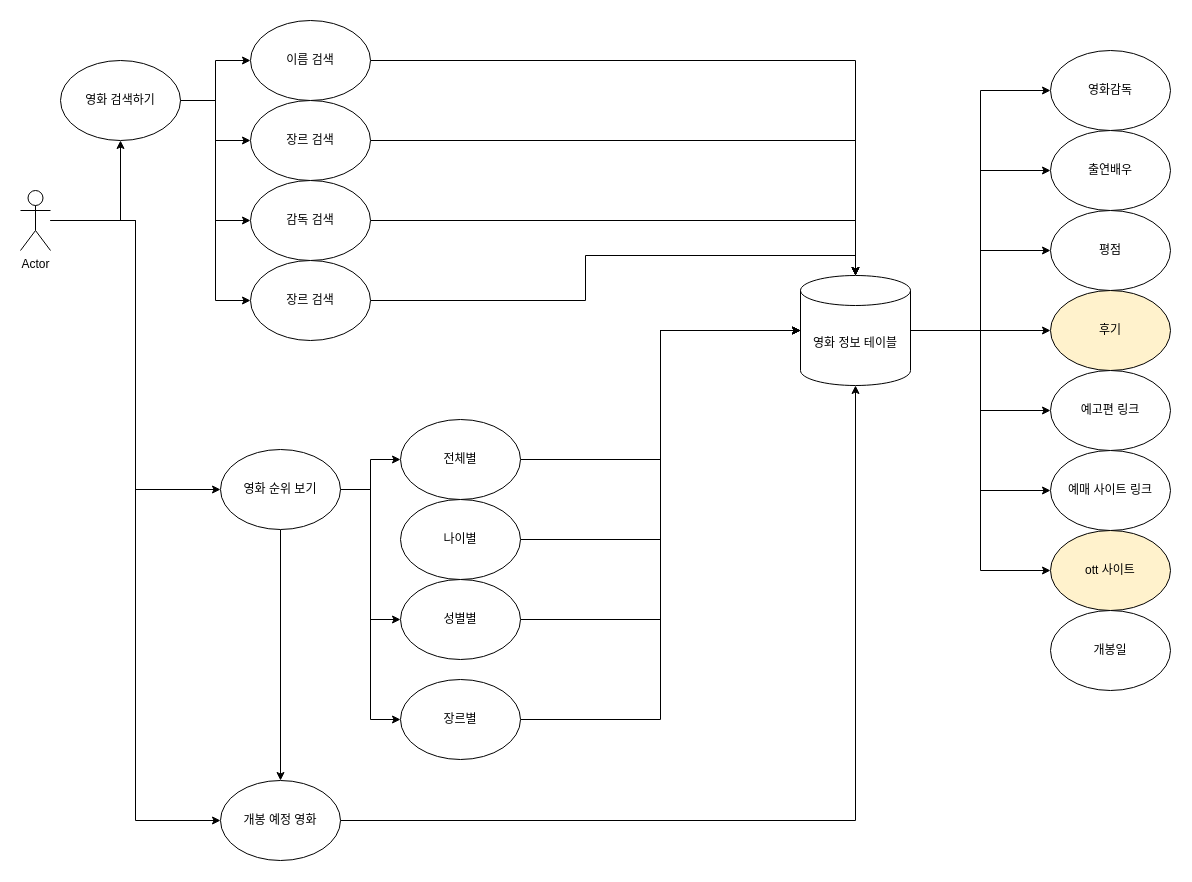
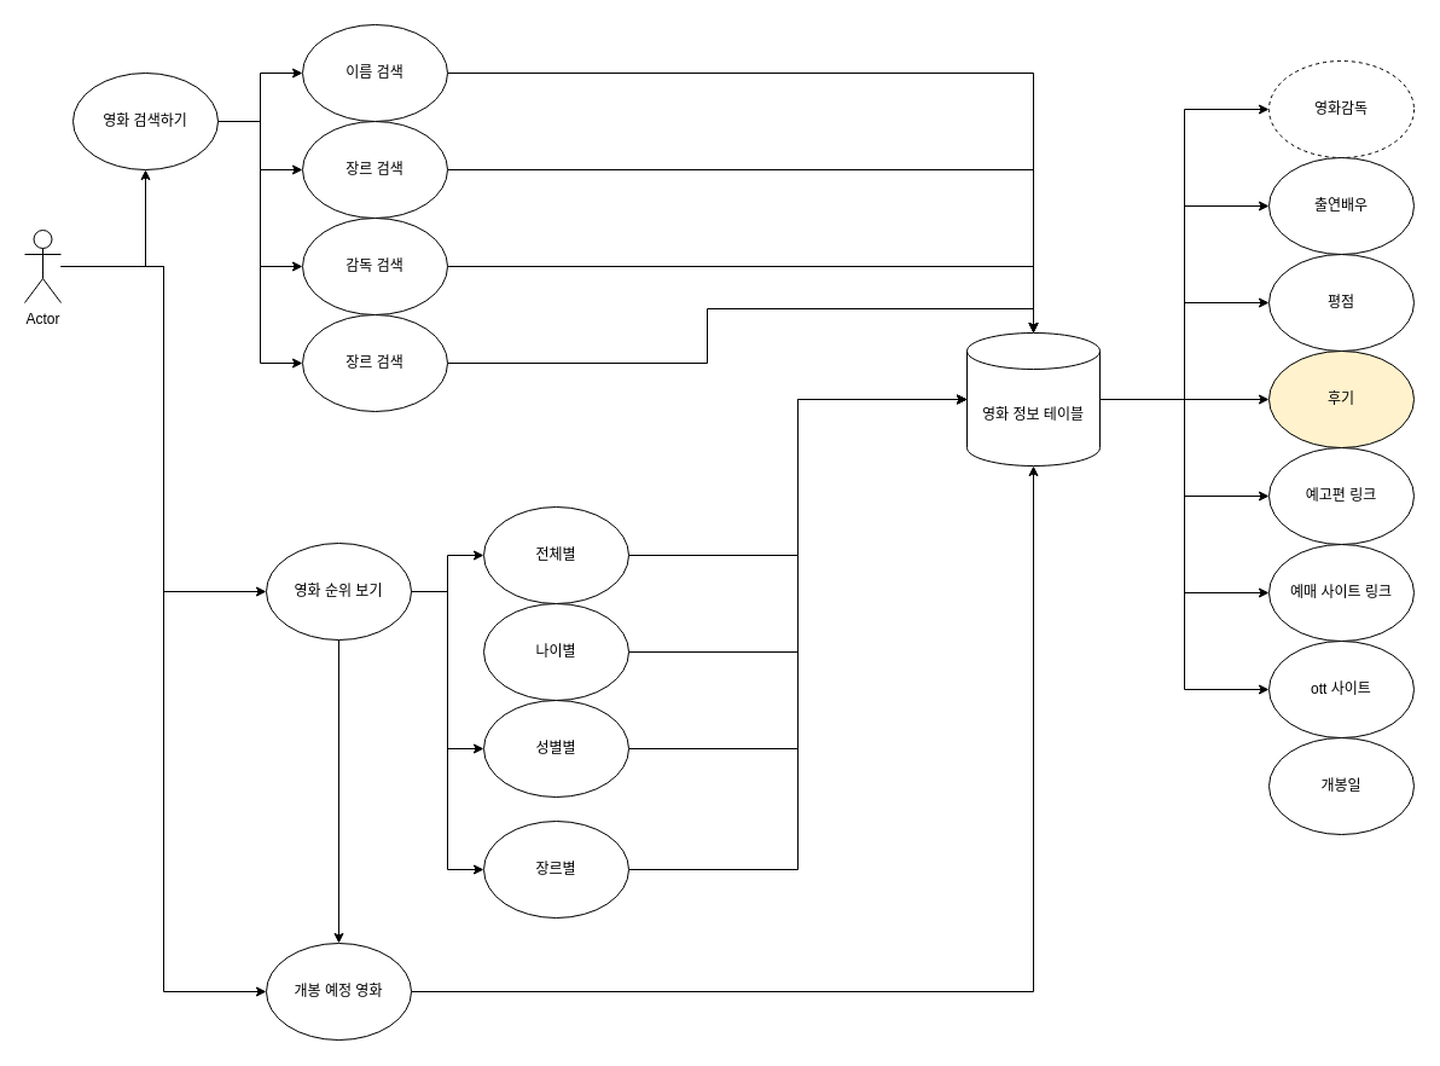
  <mxCell id="0" />
  <mxCell id="1" parent="0" />
  <mxCell id="2" style="edgeStyle=orthogonalEdgeStyle;rounded=0;orthogonalLoop=1;jettySize=auto;html=1;" edge="1" parent="1" source="5" target="10"><mxGeometry relative="1" as="geometry" /></mxCell>
  <mxCell id="3" style="edgeStyle=orthogonalEdgeStyle;rounded=0;orthogonalLoop=1;jettySize=auto;html=1;entryX=0;entryY=0.5;entryDx=0;entryDy=0;" edge="1" parent="1" source="5" target="15"><mxGeometry relative="1" as="geometry" /></mxCell>
  <mxCell id="4" style="edgeStyle=orthogonalEdgeStyle;rounded=0;orthogonalLoop=1;jettySize=auto;html=1;entryX=0;entryY=0.5;entryDx=0;entryDy=0;" edge="1" parent="1" source="5" target="33"><mxGeometry relative="1" as="geometry" /></mxCell>
  <mxCell id="5" value="Actor" style="shape=umlActor;verticalLabelPosition=bottom;verticalAlign=top;html=1;outlineConnect=0;" vertex="1" parent="1"><mxGeometry x="20" y="190" width="30" height="60" as="geometry" /></mxCell>
  <mxCell id="6" style="edgeStyle=orthogonalEdgeStyle;rounded=0;orthogonalLoop=1;jettySize=auto;html=1;entryX=0;entryY=0.5;entryDx=0;entryDy=0;" edge="1" parent="1" source="10" target="35"><mxGeometry relative="1" as="geometry" /></mxCell>
  <mxCell id="7" style="edgeStyle=orthogonalEdgeStyle;rounded=0;orthogonalLoop=1;jettySize=auto;html=1;entryX=0;entryY=0.5;entryDx=0;entryDy=0;" edge="1" parent="1" source="10" target="39"><mxGeometry relative="1" as="geometry" /></mxCell>
  <mxCell id="8" style="edgeStyle=orthogonalEdgeStyle;rounded=0;orthogonalLoop=1;jettySize=auto;html=1;entryX=0;entryY=0.5;entryDx=0;entryDy=0;" edge="1" parent="1" source="10" target="41"><mxGeometry relative="1" as="geometry" /></mxCell>
  <mxCell id="9" style="edgeStyle=orthogonalEdgeStyle;rounded=0;orthogonalLoop=1;jettySize=auto;html=1;entryX=0;entryY=0.5;entryDx=0;entryDy=0;" edge="1" parent="1" source="10" target="37"><mxGeometry relative="1" as="geometry" /></mxCell>
  <mxCell id="10" value="영화 검색하기" style="ellipse;whiteSpace=wrap;html=1;" vertex="1" parent="1"><mxGeometry x="60" y="60" width="120" height="80" as="geometry" /></mxCell>
  <mxCell id="11" style="edgeStyle=orthogonalEdgeStyle;rounded=0;orthogonalLoop=1;jettySize=auto;html=1;entryX=0;entryY=0.5;entryDx=0;entryDy=0;" edge="1" parent="1" source="15" target="43"><mxGeometry relative="1" as="geometry" /></mxCell>
  <mxCell id="12" style="edgeStyle=orthogonalEdgeStyle;rounded=0;orthogonalLoop=1;jettySize=auto;html=1;" edge="1" parent="1" source="15" target="33"><mxGeometry relative="1" as="geometry" /></mxCell>
  <mxCell id="13" style="edgeStyle=orthogonalEdgeStyle;rounded=0;orthogonalLoop=1;jettySize=auto;html=1;entryX=0;entryY=0.5;entryDx=0;entryDy=0;" edge="1" parent="1" source="15" target="49"><mxGeometry relative="1" as="geometry" /></mxCell>
  <mxCell id="14" style="edgeStyle=orthogonalEdgeStyle;rounded=0;orthogonalLoop=1;jettySize=auto;html=1;entryX=0;entryY=0.5;entryDx=0;entryDy=0;" edge="1" parent="1" source="15" target="45"><mxGeometry relative="1" as="geometry" /></mxCell>
  <mxCell id="15" value="영화 순위 보기" style="ellipse;whiteSpace=wrap;html=1;" vertex="1" parent="1"><mxGeometry x="220" y="449" width="120" height="80" as="geometry" /></mxCell>
  <mxCell id="16" style="edgeStyle=orthogonalEdgeStyle;rounded=0;orthogonalLoop=1;jettySize=auto;html=1;entryX=0;entryY=0.5;entryDx=0;entryDy=0;" edge="1" parent="1" source="23" target="24"><mxGeometry relative="1" as="geometry" /></mxCell>
  <mxCell id="17" style="edgeStyle=orthogonalEdgeStyle;rounded=0;orthogonalLoop=1;jettySize=auto;html=1;entryX=0;entryY=0.5;entryDx=0;entryDy=0;" edge="1" parent="1" source="23" target="25"><mxGeometry relative="1" as="geometry" /></mxCell>
  <mxCell id="18" style="edgeStyle=orthogonalEdgeStyle;rounded=0;orthogonalLoop=1;jettySize=auto;html=1;entryX=0;entryY=0.5;entryDx=0;entryDy=0;" edge="1" parent="1" source="23" target="26"><mxGeometry relative="1" as="geometry" /></mxCell>
  <mxCell id="19" style="edgeStyle=orthogonalEdgeStyle;rounded=0;orthogonalLoop=1;jettySize=auto;html=1;entryX=0;entryY=0.5;entryDx=0;entryDy=0;" edge="1" parent="1" source="23" target="27"><mxGeometry relative="1" as="geometry" /></mxCell>
  <mxCell id="20" style="edgeStyle=orthogonalEdgeStyle;rounded=0;orthogonalLoop=1;jettySize=auto;html=1;entryX=0;entryY=0.5;entryDx=0;entryDy=0;" edge="1" parent="1" source="23" target="29"><mxGeometry relative="1" as="geometry" /></mxCell>
  <mxCell id="21" style="edgeStyle=orthogonalEdgeStyle;rounded=0;orthogonalLoop=1;jettySize=auto;html=1;entryX=0;entryY=0.5;entryDx=0;entryDy=0;" edge="1" parent="1" source="23" target="28"><mxGeometry relative="1" as="geometry" /></mxCell>
  <mxCell id="22" style="edgeStyle=orthogonalEdgeStyle;rounded=0;orthogonalLoop=1;jettySize=auto;html=1;entryX=0;entryY=0.5;entryDx=0;entryDy=0;" edge="1" parent="1" source="23" target="30"><mxGeometry relative="1" as="geometry" /></mxCell>
  <mxCell id="23" value="영화 정보 테이블" style="shape=cylinder3;whiteSpace=wrap;html=1;boundedLbl=1;backgroundOutline=1;size=15;" vertex="1" parent="1"><mxGeometry x="800" y="275" width="110" height="110" as="geometry" /></mxCell>
- <mxCell id="24" value="영화감독" style="ellipse;whiteSpace=wrap;html=1;" vertex="1" parent="1"><mxGeometry x="1050" y="50" width="120" height="80" as="geometry" /></mxCell>
+ <mxCell id="24" value="영화감독" style="ellipse;whiteSpace=wrap;html=1;dashed=1;" vertex="1" parent="1"><mxGeometry x="1050" y="50" width="120" height="80" as="geometry" /></mxCell>
  <mxCell id="25" value="출연배우" style="ellipse;whiteSpace=wrap;html=1;" vertex="1" parent="1"><mxGeometry x="1050" y="130" width="120" height="80" as="geometry" /></mxCell>
  <mxCell id="26" value="평점" style="ellipse;whiteSpace=wrap;html=1;" vertex="1" parent="1"><mxGeometry x="1050" y="210" width="120" height="80" as="geometry" /></mxCell>
  <mxCell id="27" value="후기" style="ellipse;whiteSpace=wrap;html=1;fillColor=#fff2cc;" vertex="1" parent="1"><mxGeometry x="1050" y="290" width="120" height="80" as="geometry" /></mxCell>
  <mxCell id="28" value="예매 사이트 링크" style="ellipse;whiteSpace=wrap;html=1;" vertex="1" parent="1"><mxGeometry x="1050" y="450" width="120" height="80" as="geometry" /></mxCell>
  <mxCell id="29" value="예고편 링크" style="ellipse;whiteSpace=wrap;html=1;" vertex="1" parent="1"><mxGeometry x="1050" y="370" width="120" height="80" as="geometry" /></mxCell>
- <mxCell id="30" value="ott 사이트" style="ellipse;whiteSpace=wrap;html=1;fillColor=#fff2cc;" vertex="1" parent="1"><mxGeometry x="1050" y="530" width="120" height="80" as="geometry" /></mxCell>
+ <mxCell id="30" value="ott 사이트" style="ellipse;whiteSpace=wrap;html=1;" vertex="1" parent="1"><mxGeometry x="1050" y="530" width="120" height="80" as="geometry" /></mxCell>
  <mxCell id="31" value="개봉일" style="ellipse;whiteSpace=wrap;html=1;" vertex="1" parent="1"><mxGeometry x="1050" y="610" width="120" height="80" as="geometry" /></mxCell>
  <mxCell id="32" style="edgeStyle=orthogonalEdgeStyle;rounded=0;orthogonalLoop=1;jettySize=auto;html=1;entryX=0.5;entryY=1;entryDx=0;entryDy=0;entryPerimeter=0;" edge="1" parent="1" source="33" target="23"><mxGeometry relative="1" as="geometry" /></mxCell>
  <mxCell id="33" value="개봉 예정 영화" style="ellipse;whiteSpace=wrap;html=1;" vertex="1" parent="1"><mxGeometry x="220" y="780" width="120" height="80" as="geometry" /></mxCell>
  <mxCell id="34" style="edgeStyle=orthogonalEdgeStyle;rounded=0;orthogonalLoop=1;jettySize=auto;html=1;entryX=0.5;entryY=0;entryDx=0;entryDy=0;entryPerimeter=0;" edge="1" parent="1" source="35" target="23"><mxGeometry relative="1" as="geometry" /></mxCell>
  <mxCell id="35" value="이름 검색" style="ellipse;whiteSpace=wrap;html=1;" vertex="1" parent="1"><mxGeometry x="250" y="20" width="120" height="80" as="geometry" /></mxCell>
  <mxCell id="36" style="edgeStyle=orthogonalEdgeStyle;rounded=0;orthogonalLoop=1;jettySize=auto;html=1;entryX=0.5;entryY=0;entryDx=0;entryDy=0;entryPerimeter=0;" edge="1" parent="1" source="37" target="23"><mxGeometry relative="1" as="geometry" /></mxCell>
  <mxCell id="37" value="장르 검색" style="ellipse;whiteSpace=wrap;html=1;" vertex="1" parent="1"><mxGeometry x="250" y="260" width="120" height="80" as="geometry" /></mxCell>
  <mxCell id="38" style="edgeStyle=orthogonalEdgeStyle;rounded=0;orthogonalLoop=1;jettySize=auto;html=1;entryX=0.5;entryY=0;entryDx=0;entryDy=0;entryPerimeter=0;" edge="1" parent="1" source="39" target="23"><mxGeometry relative="1" as="geometry" /></mxCell>
  <mxCell id="39" value="장르 검색" style="ellipse;whiteSpace=wrap;html=1;" vertex="1" parent="1"><mxGeometry x="250" y="100" width="120" height="80" as="geometry" /></mxCell>
  <mxCell id="40" style="edgeStyle=orthogonalEdgeStyle;rounded=0;orthogonalLoop=1;jettySize=auto;html=1;entryX=0.5;entryY=0;entryDx=0;entryDy=0;entryPerimeter=0;" edge="1" parent="1" source="41" target="23"><mxGeometry relative="1" as="geometry" /></mxCell>
  <mxCell id="41" value="감독 검색" style="ellipse;whiteSpace=wrap;html=1;" vertex="1" parent="1"><mxGeometry x="250" y="180" width="120" height="80" as="geometry" /></mxCell>
  <mxCell id="42" style="edgeStyle=orthogonalEdgeStyle;rounded=0;orthogonalLoop=1;jettySize=auto;html=1;entryX=0;entryY=0.5;entryDx=0;entryDy=0;entryPerimeter=0;" edge="1" parent="1" source="43" target="23"><mxGeometry relative="1" as="geometry" /></mxCell>
  <mxCell id="43" value="전체별" style="ellipse;whiteSpace=wrap;html=1;" vertex="1" parent="1"><mxGeometry x="400" y="419" width="120" height="80" as="geometry" /></mxCell>
  <mxCell id="44" style="edgeStyle=orthogonalEdgeStyle;rounded=0;orthogonalLoop=1;jettySize=auto;html=1;entryX=0;entryY=0.5;entryDx=0;entryDy=0;entryPerimeter=0;" edge="1" parent="1" source="45" target="23"><mxGeometry relative="1" as="geometry" /></mxCell>
  <mxCell id="45" value="장르별" style="ellipse;whiteSpace=wrap;html=1;" vertex="1" parent="1"><mxGeometry x="400" y="679" width="120" height="80" as="geometry" /></mxCell>
  <mxCell id="46" style="edgeStyle=orthogonalEdgeStyle;rounded=0;orthogonalLoop=1;jettySize=auto;html=1;entryX=0;entryY=0.5;entryDx=0;entryDy=0;entryPerimeter=0;" edge="1" parent="1" source="47" target="23"><mxGeometry relative="1" as="geometry" /></mxCell>
  <mxCell id="47" value="나이별" style="ellipse;whiteSpace=wrap;html=1;" vertex="1" parent="1"><mxGeometry x="400" y="499" width="120" height="80" as="geometry" /></mxCell>
  <mxCell id="48" style="edgeStyle=orthogonalEdgeStyle;rounded=0;orthogonalLoop=1;jettySize=auto;html=1;entryX=0;entryY=0.5;entryDx=0;entryDy=0;entryPerimeter=0;" edge="1" parent="1" source="49" target="23"><mxGeometry relative="1" as="geometry" /></mxCell>
  <mxCell id="49" value="성별별" style="ellipse;whiteSpace=wrap;html=1;" vertex="1" parent="1"><mxGeometry x="400" y="579" width="120" height="80" as="geometry" /></mxCell>
